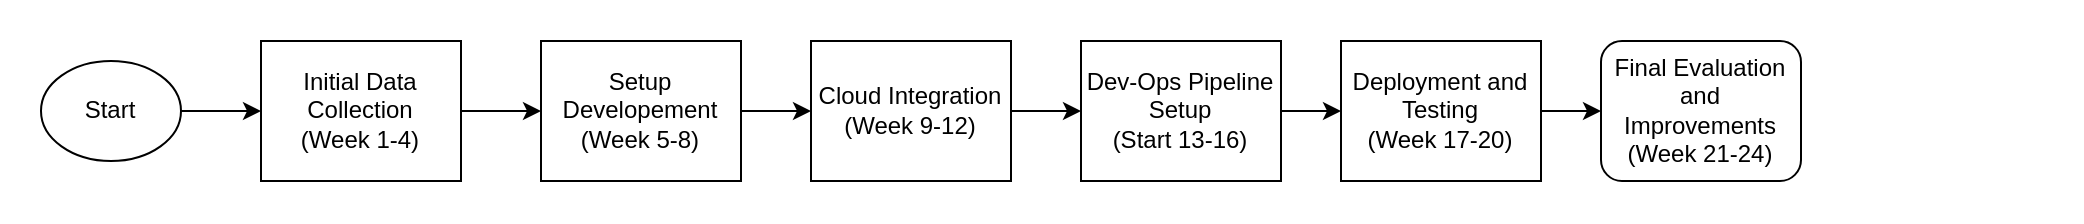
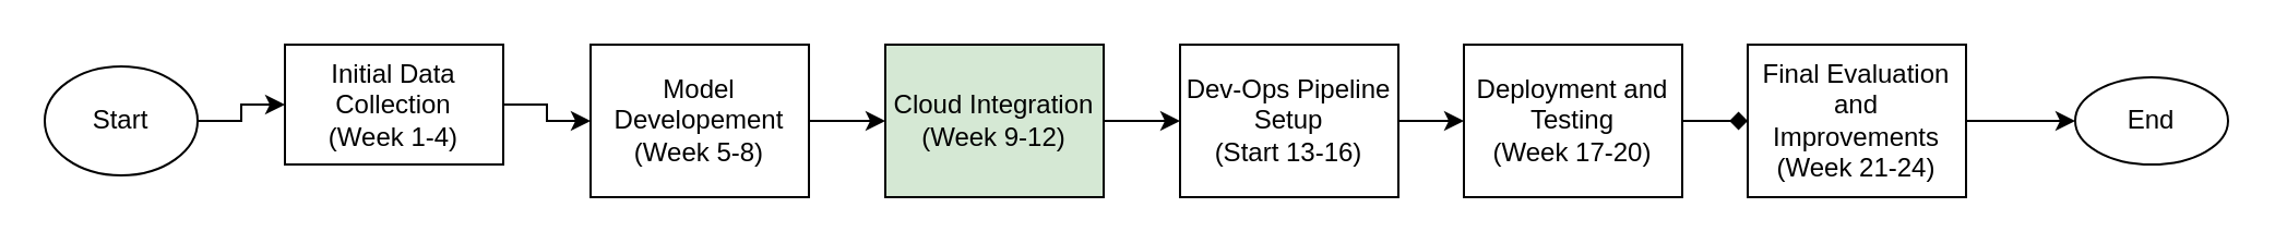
  <mxCell id="0" />
  <mxCell id="1" parent="0" />
  <mxCell id="2" style="edgeStyle=orthogonalEdgeStyle;rounded=0;orthogonalLoop=1;jettySize=auto;html=1;exitX=1;exitY=0.5;exitDx=0;exitDy=0;entryX=0;entryY=0.5;entryDx=0;entryDy=0;" edge="1" parent="1" source="3" target="5"><mxGeometry relative="1" as="geometry" /></mxCell>
  <mxCell id="3" value="Start" style="ellipse;whiteSpace=wrap;html=1;align=center;" vertex="1" parent="1"><mxGeometry x="20" y="30" width="70" height="50" as="geometry" /></mxCell>
  <mxCell id="4" style="edgeStyle=orthogonalEdgeStyle;rounded=0;orthogonalLoop=1;jettySize=auto;html=1;exitX=1;exitY=0.5;exitDx=0;exitDy=0;entryX=0;entryY=0.5;entryDx=0;entryDy=0;" edge="1" parent="1" source="5" target="15"><mxGeometry relative="1" as="geometry" /></mxCell>
- <mxCell id="5" value="Initial Data Collection&lt;div&gt;(Week 1-4)&lt;/div&gt;" style="whiteSpace=wrap;html=1;align=center;" vertex="1" parent="1"><mxGeometry x="130" y="20" width="100" height="70" as="geometry" /></mxCell>
- <mxCell id="7" value="Final Evaluation and Improvements&lt;div&gt;(Week 21-24)&lt;/div&gt;" style="whiteSpace=wrap;html=1;align=center;rounded=1;" vertex="1" parent="1"><mxGeometry x="800" y="20" width="100" height="70" as="geometry" /></mxCell>
- <mxCell id="8" style="edgeStyle=orthogonalEdgeStyle;rounded=0;orthogonalLoop=1;jettySize=auto;html=1;exitX=1;exitY=0.5;exitDx=0;exitDy=0;entryX=0;entryY=0.5;entryDx=0;entryDy=0;" edge="1" parent="1" source="9" target="7"><mxGeometry relative="1" as="geometry" /></mxCell>
+ <mxCell id="5" value="Initial Data Collection&lt;div&gt;(Week 1-4)&lt;/div&gt;" style="whiteSpace=wrap;html=1;align=center;" vertex="1" parent="1"><mxGeometry x="130" y="20" width="100" height="55" as="geometry" /></mxCell>
+ <mxCell id="6" style="edgeStyle=orthogonalEdgeStyle;rounded=0;orthogonalLoop=1;jettySize=auto;html=1;exitX=1;exitY=0.5;exitDx=0;exitDy=0;entryX=0;entryY=0.5;entryDx=0;entryDy=0;" edge="1" parent="1" source="7" target="16"><mxGeometry relative="1" as="geometry" /></mxCell>
+ <mxCell id="7" value="Final Evaluation and Improvements&lt;div&gt;(Week 21-24)&lt;/div&gt;" style="whiteSpace=wrap;html=1;align=center;" vertex="1" parent="1"><mxGeometry x="800" y="20" width="100" height="70" as="geometry" /></mxCell>
+ <mxCell id="8" style="edgeStyle=orthogonalEdgeStyle;rounded=0;orthogonalLoop=1;jettySize=auto;html=1;exitX=1;exitY=0.5;exitDx=0;exitDy=0;entryX=0;entryY=0.5;entryDx=0;entryDy=0;endArrow=diamond;" edge="1" parent="1" source="9" target="7"><mxGeometry relative="1" as="geometry" /></mxCell>
  <mxCell id="9" value="Deployment and Testing&lt;div&gt;(Week 17-20)&lt;/div&gt;" style="whiteSpace=wrap;html=1;align=center;" vertex="1" parent="1"><mxGeometry x="670" y="20" width="100" height="70" as="geometry" /></mxCell>
  <mxCell id="10" style="edgeStyle=orthogonalEdgeStyle;rounded=0;orthogonalLoop=1;jettySize=auto;html=1;exitX=1;exitY=0.5;exitDx=0;exitDy=0;entryX=0;entryY=0.5;entryDx=0;entryDy=0;" edge="1" parent="1" source="11" target="13"><mxGeometry relative="1" as="geometry" /></mxCell>
- <mxCell id="11" value="Cloud Integration&lt;div&gt;(Week 9-12)&lt;/div&gt;" style="whiteSpace=wrap;html=1;align=center;" vertex="1" parent="1"><mxGeometry x="405" y="20" width="100" height="70" as="geometry" /></mxCell>
+ <mxCell id="11" value="Cloud Integration&lt;div&gt;(Week 9-12)&lt;/div&gt;" style="whiteSpace=wrap;html=1;align=center;fillColor=#d5e8d4;" vertex="1" parent="1"><mxGeometry x="405" y="20" width="100" height="70" as="geometry" /></mxCell>
  <mxCell id="12" style="edgeStyle=orthogonalEdgeStyle;rounded=0;orthogonalLoop=1;jettySize=auto;html=1;exitX=1;exitY=0.5;exitDx=0;exitDy=0;entryX=0;entryY=0.5;entryDx=0;entryDy=0;" edge="1" parent="1" source="13" target="9"><mxGeometry relative="1" as="geometry" /></mxCell>
  <mxCell id="13" value="Dev-Ops Pipeline Setup&lt;div&gt;(Start 13-16)&lt;/div&gt;" style="whiteSpace=wrap;html=1;align=center;" vertex="1" parent="1"><mxGeometry x="540" y="20" width="100" height="70" as="geometry" /></mxCell>
  <mxCell id="14" style="edgeStyle=orthogonalEdgeStyle;rounded=0;orthogonalLoop=1;jettySize=auto;html=1;exitX=1;exitY=0.5;exitDx=0;exitDy=0;entryX=0;entryY=0.5;entryDx=0;entryDy=0;" edge="1" parent="1" source="15" target="11"><mxGeometry relative="1" as="geometry" /></mxCell>
- <mxCell id="15" value="Setup Developement&lt;div&gt;(Week 5-8)&lt;/div&gt;" style="whiteSpace=wrap;html=1;align=center;" vertex="1" parent="1"><mxGeometry x="270" y="20" width="100" height="70" as="geometry" /></mxCell>
+ <mxCell id="15" value="Model Developement&lt;div&gt;(Week 5-8)&lt;/div&gt;" style="whiteSpace=wrap;html=1;align=center;" vertex="1" parent="1"><mxGeometry x="270" y="20" width="100" height="70" as="geometry" /></mxCell>
+ <mxCell id="16" value="End" style="ellipse;whiteSpace=wrap;html=1;align=center;" vertex="1" parent="1"><mxGeometry x="950" y="35" width="70" height="40" as="geometry" /></mxCell>
